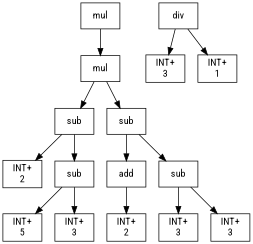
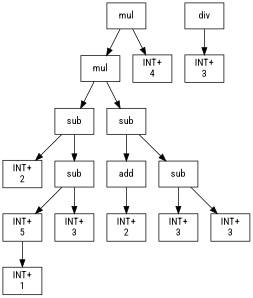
  digraph {
    fontname="Roboto Condensed"
    node [fontname="Roboto Condensed" shape=box]
    edge [fontname="Roboto Condensed"]
    n1 [label=mul]
    n2 [label=mul]
+   n3 [label="INT+\n4"]
    n4 [label=sub]
    n5 [label=sub]
    n6 [label="INT+\n2"]
    n7 [label=sub]
    n8 [label=add]
    n9 [label=sub]
    n10 [label="INT+\n5"]
    n11 [label="INT+\n3"]
    n12 [label="INT+\n2"]
    n13 [label="INT+\n3"]
    n14 [label="INT+\n3"]
    n15 [label=div]
    n16 [label="INT+\n3"]
    n17 [label="INT+\n1"]
    n1 -> n2
+   n1 -> n3
    n2 -> n4
    n2 -> n5
    n4 -> n6
    n4 -> n7
    n5 -> n8
    n5 -> n9
    n7 -> n10
    n7 -> n11
    n8 -> n12
    n9 -> n13
    n9 -> n14
    n15 -> n16
-   n15 -> n17
+   n10 -> n17
  }
